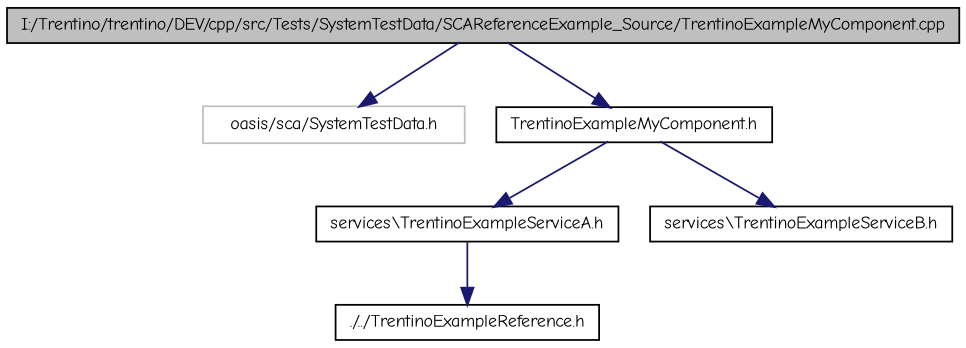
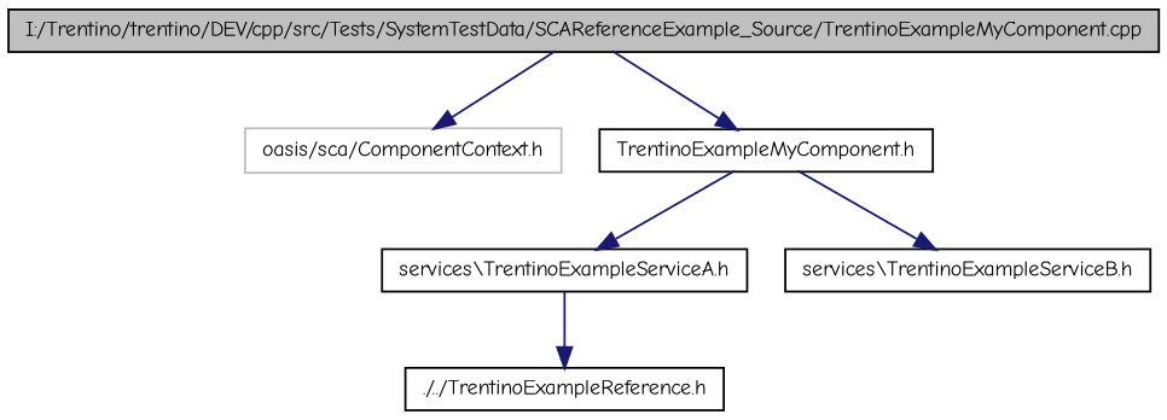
  digraph {
    fontname="Comic Neue"
    node [color=black fillcolor=white fontname="Comic Neue" fontsize=10 shape=record style=filled]
    edge [color=midnightblue fontname="Comic Neue" fontsize=10 labelfontname=Helvetica labelfontsize=10 style=solid]
    n1 [fillcolor=grey75 fontcolor=black height=0.2 label="I:/Trentino/trentino/DEV/cpp/src/Tests/SystemTestData/SCAReferenceExample_Source/TrentinoExampleMyComponent.cpp" width=0.4]
-   n2 [color=grey75 height=0.2 label="oasis/sca/SystemTestData.h" width=0.4]
+   n2 [color=grey75 height=0.2 label="oasis/sca/ComponentContext.h" width=0.4]
    n3 [height=0.2 label="TrentinoExampleMyComponent.h" width=0.4]
    n4 [height=0.2 label="services\\TrentinoExampleServiceA.h" width=0.4]
    n5 [height=0.2 label="services\\TrentinoExampleServiceB.h" width=0.4]
    n6 [height=0.2 label="./../TrentinoExampleReference.h" width=0.4]
    n1 -> n2
    n1 -> n3
    n3 -> n4
    n3 -> n5
    n4 -> n6
  }
